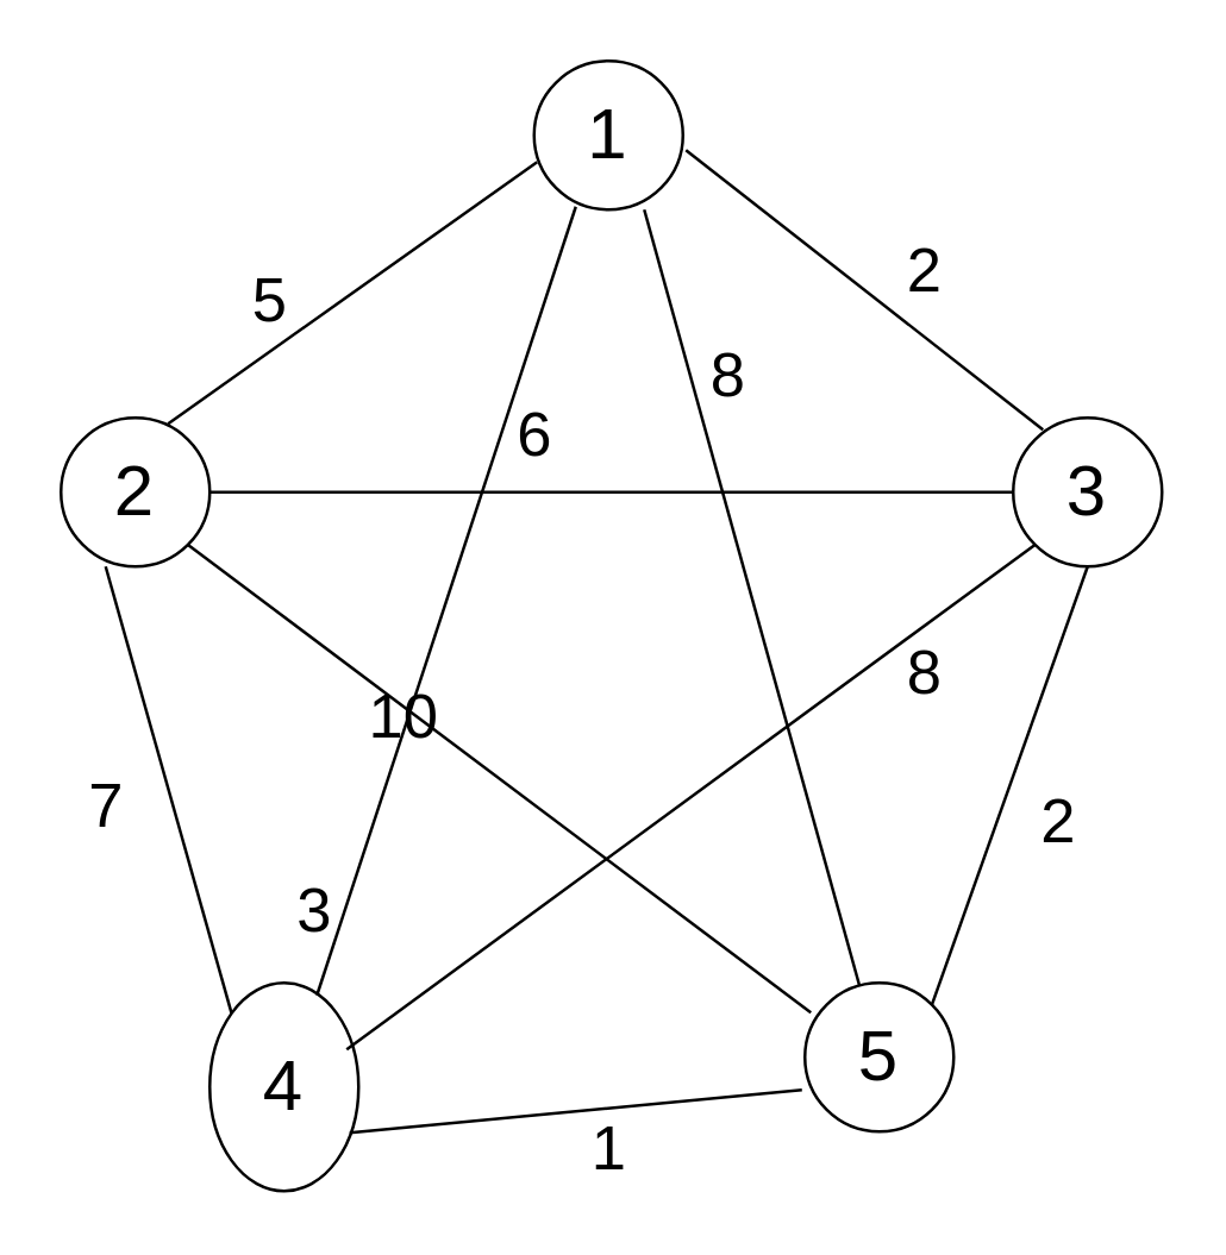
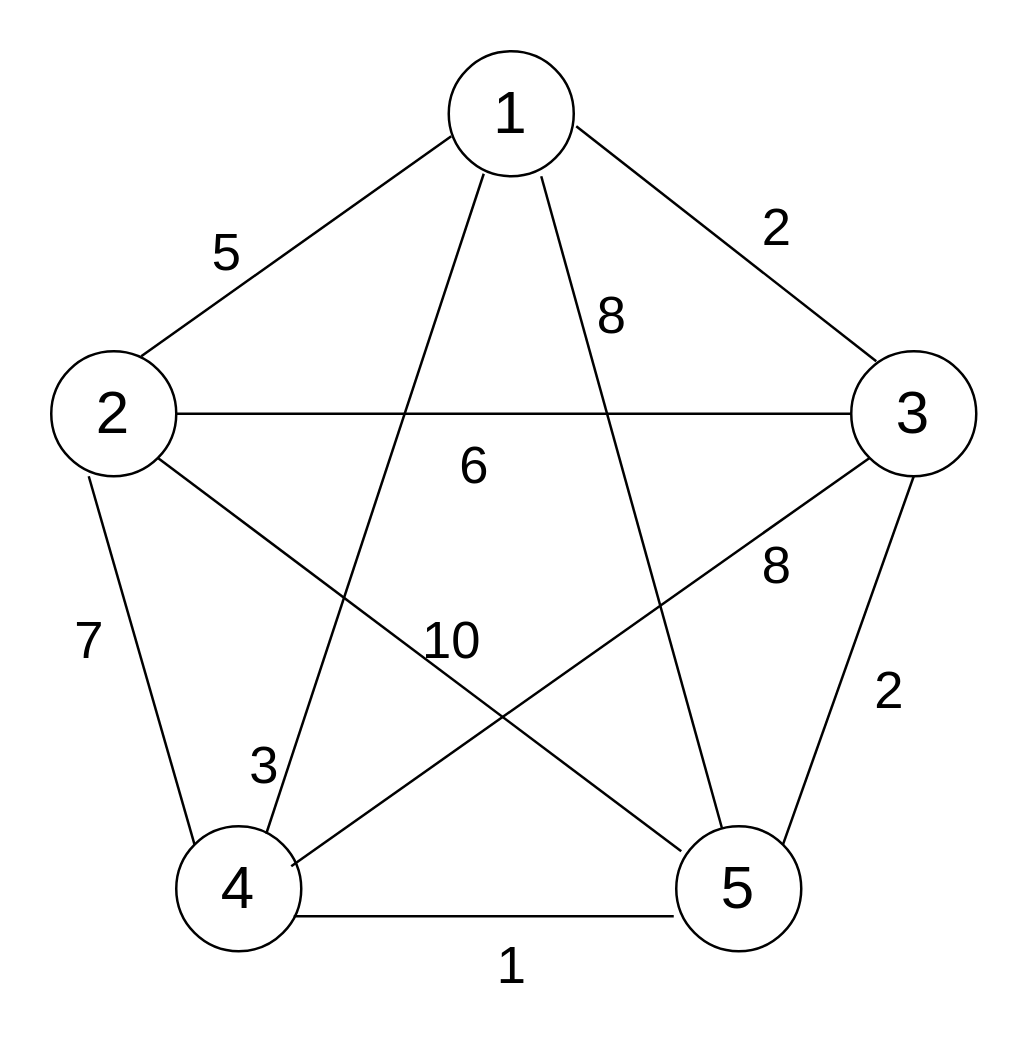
  <mxCell id="0" />
  <mxCell id="1" parent="0" />
  <mxCell id="2" value="1" style="ellipse;whiteSpace=wrap;html=1;aspect=fixed;fontSize=24;" vertex="1" parent="1"><mxGeometry x="179" y="20" width="50" height="50" as="geometry" /></mxCell>
  <mxCell id="3" value="2" style="ellipse;whiteSpace=wrap;html=1;aspect=fixed;fontSize=24;" vertex="1" parent="1"><mxGeometry x="20" y="140" width="50" height="50" as="geometry" /></mxCell>
  <mxCell id="4" value="3" style="ellipse;whiteSpace=wrap;html=1;aspect=fixed;fontSize=24;" vertex="1" parent="1"><mxGeometry x="340" y="140" width="50" height="50" as="geometry" /></mxCell>
- <mxCell id="5" value="4" style="ellipse;whiteSpace=wrap;html=1;aspect=fixed;fontSize=24;" vertex="1" parent="1"><mxGeometry x="70" y="330" width="50" height="70" as="geometry" /></mxCell>
+ <mxCell id="5" value="4" style="ellipse;whiteSpace=wrap;html=1;aspect=fixed;fontSize=24;" vertex="1" parent="1"><mxGeometry x="70" y="330" width="50" height="50" as="geometry" /></mxCell>
  <mxCell id="6" value="5" style="ellipse;whiteSpace=wrap;html=1;aspect=fixed;fontSize=24;" vertex="1" parent="1"><mxGeometry x="270" y="330" width="50" height="50" as="geometry" /></mxCell>
  <mxCell id="7" value="" style="endArrow=none;html=1;fontSize=24;exitX=0.72;exitY=0.04;exitDx=0;exitDy=0;entryX=0.02;entryY=0.68;entryDx=0;entryDy=0;entryPerimeter=0;exitPerimeter=0;" edge="1" parent="1" source="3" target="2"><mxGeometry width="50" height="50" relative="1" as="geometry"><mxPoint x="290" y="300" as="sourcePoint" /><mxPoint x="340" y="250" as="targetPoint" /></mxGeometry></mxCell>
  <mxCell id="8" value="5" style="text;html=1;align=center;verticalAlign=middle;resizable=0;points=[];autosize=1;strokeColor=none;fontSize=21;" vertex="1" parent="1"><mxGeometry x="75" y="85" width="30" height="30" as="geometry" /></mxCell>
  <mxCell id="9" value="" style="endArrow=none;html=1;fontSize=24;" edge="1" parent="1"><mxGeometry width="50" height="50" relative="1" as="geometry"><mxPoint x="350" y="144" as="sourcePoint" /><mxPoint x="230" y="50" as="targetPoint" /></mxGeometry></mxCell>
  <mxCell id="10" value="2" style="text;html=1;align=center;verticalAlign=middle;resizable=0;points=[];autosize=1;strokeColor=none;fontSize=21;" vertex="1" parent="1"><mxGeometry x="295" y="75" width="30" height="30" as="geometry" /></mxCell>
  <mxCell id="11" value="" style="endArrow=none;html=1;fontSize=24;entryX=0.28;entryY=0.98;entryDx=0;entryDy=0;entryPerimeter=0;exitX=0.72;exitY=0.06;exitDx=0;exitDy=0;exitPerimeter=0;" edge="1" parent="1" source="5" target="2"><mxGeometry width="50" height="50" relative="1" as="geometry"><mxPoint x="290" y="300" as="sourcePoint" /><mxPoint x="340" y="250" as="targetPoint" /></mxGeometry></mxCell>
  <mxCell id="12" value="3" style="text;html=1;align=center;verticalAlign=middle;resizable=0;points=[];autosize=1;strokeColor=none;fontSize=21;" vertex="1" parent="1"><mxGeometry x="90" y="290" width="30" height="30" as="geometry" /></mxCell>
  <mxCell id="13" value="" style="endArrow=none;html=1;fontSize=24;entryX=0.74;entryY=1;entryDx=0;entryDy=0;entryPerimeter=0;" edge="1" parent="1" source="6" target="2"><mxGeometry width="50" height="50" relative="1" as="geometry"><mxPoint x="290" y="300" as="sourcePoint" /><mxPoint x="340" y="250" as="targetPoint" /></mxGeometry></mxCell>
  <mxCell id="14" value="8" style="text;html=1;align=center;verticalAlign=middle;resizable=0;points=[];autosize=1;strokeColor=none;fontSize=21;" vertex="1" parent="1"><mxGeometry x="229" y="110" width="30" height="30" as="geometry" /></mxCell>
  <mxCell id="15" value="" style="endArrow=none;html=1;fontSize=24;exitX=1;exitY=0.5;exitDx=0;exitDy=0;entryX=0;entryY=0.5;entryDx=0;entryDy=0;" edge="1" parent="1" source="3" target="4"><mxGeometry width="50" height="50" relative="1" as="geometry"><mxPoint x="290" y="300" as="sourcePoint" /><mxPoint x="340" y="250" as="targetPoint" /></mxGeometry></mxCell>
- <mxCell id="16" value="6" style="text;html=1;align=center;verticalAlign=middle;resizable=0;points=[];autosize=1;strokeColor=none;fontSize=21;" vertex="1" parent="1"><mxGeometry x="164" y="130" width="30" height="30" as="geometry" /></mxCell>
+ <mxCell id="16" value="6" style="text;html=1;align=center;verticalAlign=middle;resizable=0;points=[];autosize=1;strokeColor=none;fontSize=21;" vertex="1" parent="1"><mxGeometry x="174" y="170" width="30" height="30" as="geometry" /></mxCell>
  <mxCell id="17" value="" style="endArrow=none;html=1;fontSize=24;exitX=0;exitY=0;exitDx=0;exitDy=0;entryX=0.3;entryY=1;entryDx=0;entryDy=0;entryPerimeter=0;" edge="1" parent="1" source="5" target="3"><mxGeometry width="50" height="50" relative="1" as="geometry"><mxPoint x="290" y="300" as="sourcePoint" /><mxPoint x="34" y="210" as="targetPoint" /></mxGeometry></mxCell>
- <mxCell id="18" value="7" style="text;html=1;align=center;verticalAlign=middle;resizable=0;points=[];autosize=1;strokeColor=none;fontSize=21;" vertex="1" parent="1"><mxGeometry x="20" y="255" width="30" height="30" as="geometry" /></mxCell>
+ <mxCell id="18" value="7" style="text;html=1;align=center;verticalAlign=middle;resizable=0;points=[];autosize=1;strokeColor=none;fontSize=21;" vertex="1" parent="1"><mxGeometry x="20" y="240" width="30" height="30" as="geometry" /></mxCell>
  <mxCell id="19" value="" style="endArrow=none;html=1;fontSize=24;exitX=1;exitY=1;exitDx=0;exitDy=0;entryX=0.04;entryY=0.2;entryDx=0;entryDy=0;entryPerimeter=0;" edge="1" parent="1" source="3" target="6"><mxGeometry width="50" height="50" relative="1" as="geometry"><mxPoint x="290" y="300" as="sourcePoint" /><mxPoint x="340" y="250" as="targetPoint" /></mxGeometry></mxCell>
- <mxCell id="20" value="10" style="text;html=1;align=center;verticalAlign=middle;resizable=0;points=[];autosize=1;strokeColor=none;fontSize=21;" vertex="1" parent="1"><mxGeometry x="115" y="225" width="40" height="30" as="geometry" /></mxCell>
+ <mxCell id="20" value="10" style="text;html=1;align=center;verticalAlign=middle;resizable=0;points=[];autosize=1;strokeColor=none;fontSize=21;" vertex="1" parent="1"><mxGeometry x="160" y="240" width="40" height="30" as="geometry" /></mxCell>
  <mxCell id="21" value="" style="endArrow=none;html=1;fontSize=21;exitX=1;exitY=0;exitDx=0;exitDy=0;entryX=0.5;entryY=1;entryDx=0;entryDy=0;" edge="1" parent="1" source="6" target="4"><mxGeometry width="50" height="50" relative="1" as="geometry"><mxPoint x="290" y="300" as="sourcePoint" /><mxPoint x="365" y="200" as="targetPoint" /></mxGeometry></mxCell>
  <mxCell id="22" value="2" style="text;html=1;align=center;verticalAlign=middle;resizable=0;points=[];autosize=1;strokeColor=none;fontSize=21;" vertex="1" parent="1"><mxGeometry x="340" y="260" width="30" height="30" as="geometry" /></mxCell>
  <mxCell id="23" value="" style="endArrow=none;html=1;fontSize=21;exitX=0.92;exitY=0.32;exitDx=0;exitDy=0;exitPerimeter=0;entryX=0;entryY=1;entryDx=0;entryDy=0;" edge="1" parent="1" source="5" target="4"><mxGeometry width="50" height="50" relative="1" as="geometry"><mxPoint x="290" y="300" as="sourcePoint" /><mxPoint x="350" y="190" as="targetPoint" /></mxGeometry></mxCell>
  <mxCell id="24" value="" style="endArrow=none;html=1;fontSize=21;exitX=0.94;exitY=0.72;exitDx=0;exitDy=0;exitPerimeter=0;entryX=-0.02;entryY=0.72;entryDx=0;entryDy=0;entryPerimeter=0;" edge="1" parent="1" source="5" target="6"><mxGeometry width="50" height="50" relative="1" as="geometry"><mxPoint x="430" y="230" as="sourcePoint" /><mxPoint x="480" y="180" as="targetPoint" /></mxGeometry></mxCell>
  <mxCell id="25" value="1" style="text;html=1;align=center;verticalAlign=middle;resizable=0;points=[];autosize=1;strokeColor=none;fontSize=21;" vertex="1" parent="1"><mxGeometry x="189" y="370" width="30" height="30" as="geometry" /></mxCell>
  <mxCell id="26" value="8" style="text;html=1;align=center;verticalAlign=middle;resizable=0;points=[];autosize=1;strokeColor=none;fontSize=21;" vertex="1" parent="1"><mxGeometry x="295" y="210" width="30" height="30" as="geometry" /></mxCell>
